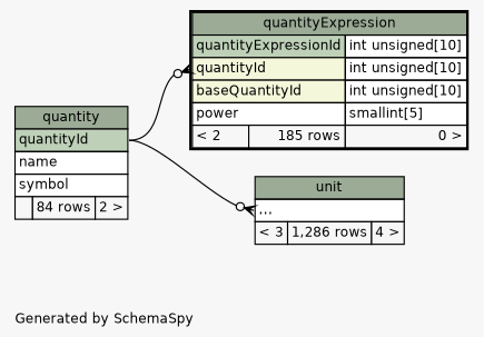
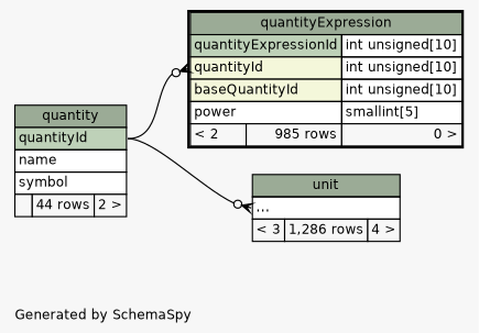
  digraph {
    bgcolor="#f7f7f7"
    fontname=Helvetica
    fontsize=11
    label="\nGenerated by SchemaSpy"
    labeljust=l
    nodesep=0.18
    rankdir=RL
    ranksep=0.46
    node [fontname=Helvetica fontsize=11 shape=plaintext]
    edge [arrowhead=none arrowsize=0.8 arrowtail=crowodot dir=back headport="quantityId:e"]
-   n1 [label=<     <TABLE BORDER="2" CELLBORDER="1" CELLSPACING="0" BGCOLOR="#ffffff">       <TR><TD COLSPAN="3" BGCOLOR="#9bab96" ALIGN="CENTER">quantityExpression</TD></TR>       <TR><TD PORT="quantityExpressionId" COLSPAN="2" BGCOLOR="#bed1b8" ALIGN="LEFT">quantityExpressionId</TD><TD PORT="quantityExpressionId.type" ALIGN="LEFT">int unsigned[10]</TD></TR>       <TR><TD PORT="quantityId" COLSPAN="2" BGCOLOR="#f4f7da" ALIGN="LEFT">quantityId</TD><TD PORT="quantityId.type" ALIGN="LEFT">int unsigned[10]</TD></TR>       <TR><TD PORT="baseQuantityId" COLSPAN="2" BGCOLOR="#f4f7da" ALIGN="LEFT">baseQuantityId</TD><TD PORT="baseQuantityId.type" ALIGN="LEFT">int unsigned[10]</TD></TR>       <TR><TD PORT="power" COLSPAN="2" ALIGN="LEFT">power</TD><TD PORT="power.type" ALIGN="LEFT">smallint[5]</TD></TR>       <TR><TD ALIGN="LEFT" BGCOLOR="#f7f7f7">&lt; 2</TD><TD ALIGN="RIGHT" BGCOLOR="#f7f7f7">185 rows</TD><TD ALIGN="RIGHT" BGCOLOR="#f7f7f7">0 &gt;</TD></TR>     </TABLE>>]
-   n2 [label=<     <TABLE BORDER="0" CELLBORDER="1" CELLSPACING="0" BGCOLOR="#ffffff">       <TR><TD COLSPAN="3" BGCOLOR="#9bab96" ALIGN="CENTER">quantity</TD></TR>       <TR><TD PORT="quantityId" COLSPAN="3" BGCOLOR="#bed1b8" ALIGN="LEFT">quantityId</TD></TR>       <TR><TD PORT="name" COLSPAN="3" ALIGN="LEFT">name</TD></TR>       <TR><TD PORT="symbol" COLSPAN="3" ALIGN="LEFT">symbol</TD></TR>       <TR><TD ALIGN="LEFT" BGCOLOR="#f7f7f7">  </TD><TD ALIGN="RIGHT" BGCOLOR="#f7f7f7">84 rows</TD><TD ALIGN="RIGHT" BGCOLOR="#f7f7f7">2 &gt;</TD></TR>     </TABLE>>]
+   n1 [label=<     <TABLE BORDER="2" CELLBORDER="1" CELLSPACING="0" BGCOLOR="#ffffff">       <TR><TD COLSPAN="3" BGCOLOR="#9bab96" ALIGN="CENTER">quantityExpression</TD></TR>       <TR><TD PORT="quantityExpressionId" COLSPAN="2" BGCOLOR="#bed1b8" ALIGN="LEFT">quantityExpressionId</TD><TD PORT="quantityExpressionId.type" ALIGN="LEFT">int unsigned[10]</TD></TR>       <TR><TD PORT="quantityId" COLSPAN="2" BGCOLOR="#f4f7da" ALIGN="LEFT">quantityId</TD><TD PORT="quantityId.type" ALIGN="LEFT">int unsigned[10]</TD></TR>       <TR><TD PORT="baseQuantityId" COLSPAN="2" BGCOLOR="#f4f7da" ALIGN="LEFT">baseQuantityId</TD><TD PORT="baseQuantityId.type" ALIGN="LEFT">int unsigned[10]</TD></TR>       <TR><TD PORT="power" COLSPAN="2" ALIGN="LEFT">power</TD><TD PORT="power.type" ALIGN="LEFT">smallint[5]</TD></TR>       <TR><TD ALIGN="LEFT" BGCOLOR="#f7f7f7">&lt; 2</TD><TD ALIGN="RIGHT" BGCOLOR="#f7f7f7">985 rows</TD><TD ALIGN="RIGHT" BGCOLOR="#f7f7f7">0 &gt;</TD></TR>     </TABLE>>]
+   n2 [label=<     <TABLE BORDER="0" CELLBORDER="1" CELLSPACING="0" BGCOLOR="#ffffff">       <TR><TD COLSPAN="3" BGCOLOR="#9bab96" ALIGN="CENTER">quantity</TD></TR>       <TR><TD PORT="quantityId" COLSPAN="3" BGCOLOR="#bed1b8" ALIGN="LEFT">quantityId</TD></TR>       <TR><TD PORT="name" COLSPAN="3" ALIGN="LEFT">name</TD></TR>       <TR><TD PORT="symbol" COLSPAN="3" ALIGN="LEFT">symbol</TD></TR>       <TR><TD ALIGN="LEFT" BGCOLOR="#f7f7f7">  </TD><TD ALIGN="RIGHT" BGCOLOR="#f7f7f7">44 rows</TD><TD ALIGN="RIGHT" BGCOLOR="#f7f7f7">2 &gt;</TD></TR>     </TABLE>>]
    n3 [label=<     <TABLE BORDER="0" CELLBORDER="1" CELLSPACING="0" BGCOLOR="#ffffff">       <TR><TD COLSPAN="3" BGCOLOR="#9bab96" ALIGN="CENTER">unit</TD></TR>       <TR><TD PORT="elipses" COLSPAN="3" ALIGN="LEFT">...</TD></TR>       <TR><TD ALIGN="LEFT" BGCOLOR="#f7f7f7">&lt; 3</TD><TD ALIGN="RIGHT" BGCOLOR="#f7f7f7">1,286 rows</TD><TD ALIGN="RIGHT" BGCOLOR="#f7f7f7">4 &gt;</TD></TR>     </TABLE>>]
    n1 -> n2 [tailport="quantityId:w"]
    n3 -> n2 [tailport="elipses:w"]
  }
